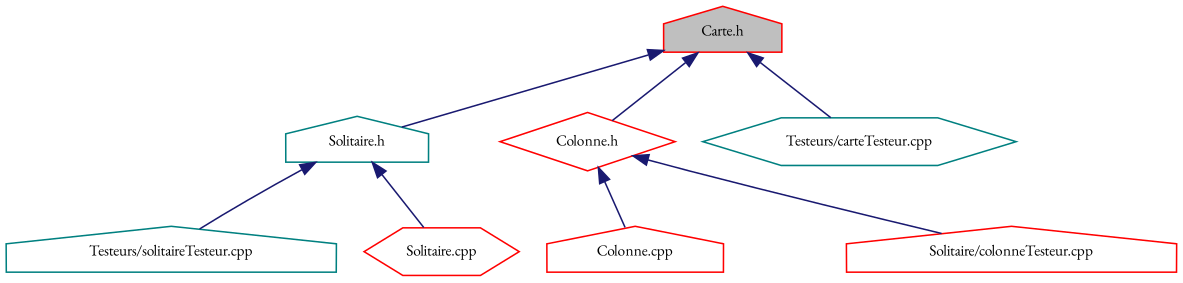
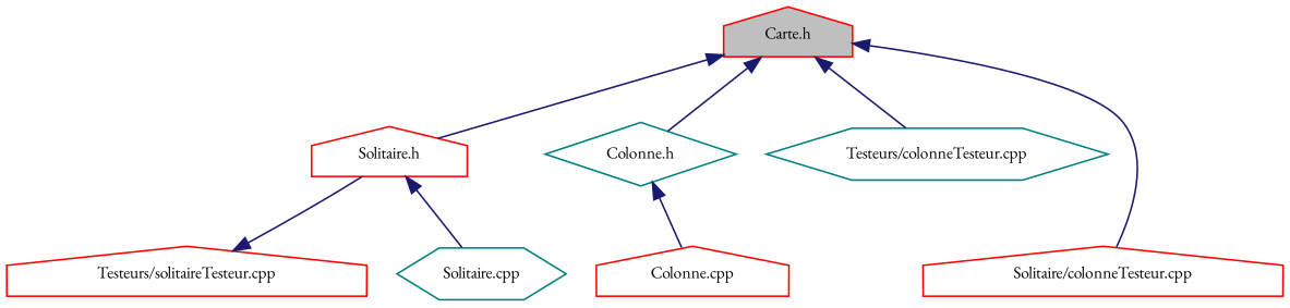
  digraph {
    fontname="EB Garamond"
    node [color=red fillcolor=white fontname="EB Garamond" fontsize=10 shape=house style=filled]
    edge [color=midnightblue dir=back fontname="EB Garamond" fontsize=10 labelfontname=FreeSans labelfontsize=10 style=solid]
    n1 [fillcolor=grey75 fontcolor=black height=0.2 label="Carte.h" width=0.4]
-   n2 [height=0.2 label="Colonne.h" shape=diamond width=0.4]
-   n3 [color=teal height=0.2 label="Solitaire.h" width=0.4]
-   n4 [color=teal height=0.2 label="Testeurs/carteTesteur.cpp" shape=hexagon width=0.4]
+   n2 [color=teal height=0.2 label="Colonne.h" shape=diamond width=0.4]
+   n3 [height=0.2 label="Solitaire.h" width=0.4]
+   n4 [color=teal height=0.2 label="Testeurs/colonneTesteur.cpp" shape=hexagon width=0.4]
    n5 [height=0.2 label="Colonne.cpp" width=0.4]
    n6 [height=0.2 label="Solitaire/colonneTesteur.cpp" width=0.4]
-   n7 [height=0.2 label="Solitaire.cpp" shape=hexagon width=0.4]
-   n8 [color=teal height=0.2 label="Testeurs/solitaireTesteur.cpp" width=0.4]
+   n7 [color=teal height=0.2 label="Solitaire.cpp" shape=hexagon width=0.4]
+   n8 [height=0.2 label="Testeurs/solitaireTesteur.cpp" width=0.4]
    n1 -> n2
    n1 -> n3
    n1 -> n4
    n2 -> n5
-   n2 -> n6
+   n1 -> n6
    n3 -> n7
-   n3 -> n8
+   n8 -> n3
  }
